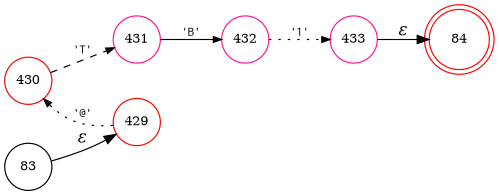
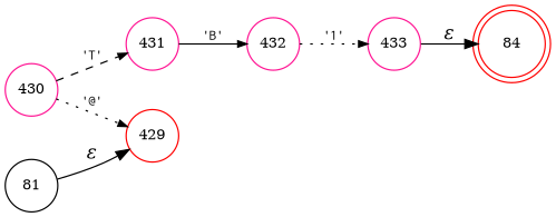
  digraph {
    rankdir=LR
    node [color=red fixedsize=true fontsize=11 shape=circle peripheries=1]
    edge [arrowhead=normal arrowsize=.7 fontname=Courier fontsize=11 style=solid]
    n1 [label=84 shape=doublecircle width=.6 peripheries=""]
    n2 [color=deeppink label=432 width=.55]
    n3 [color=deeppink label=433 width=.55]
-   n4 [color=black label=83 width=.55]
+   n4 [color=black label=81 width=.55]
    n5 [label=429 width=.55]
-   n6 [label=430 width=.55]
+   n6 [color=deeppink label=430 width=.55]
    n7 [color=deeppink label=431 width=.55]
    n2 -> n3 [label="'1'" style=dotted]
    n3 -> n1 [fontname="Times-Italic" label="&epsilon;" arrowhead="" arrowsize="" fontsize=""]
    n4 -> n5 [fontname="Times-Italic" label="&epsilon;" arrowhead="" arrowsize="" fontsize=""]
-   n5 -> n6 [label="'@'" style=dotted]
+   n6 -> n5 [label="'@'" style=dotted]
    n6 -> n7 [label="'T'" style=dashed]
    n7 -> n2 [label="'B'"]
  }
